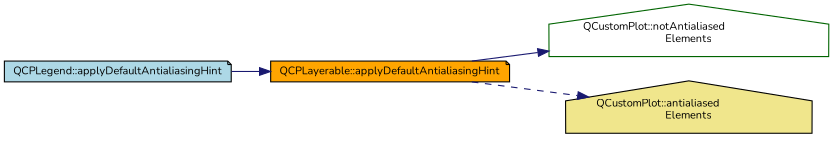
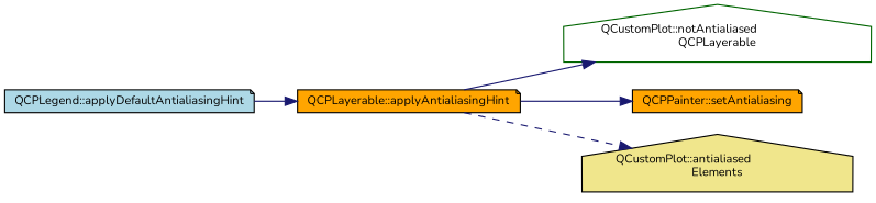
  digraph {
    fontname=Nunito
    rankdir=LR
    node [color=black fillcolor=orange fontname=Nunito fontsize=10 shape=note style=filled]
    edge [color=midnightblue fontname=Nunito fontsize=10 labelfontname=Helvetica labelfontsize=10 style=solid]
    n1 [fillcolor=lightblue fontcolor=black height=0.2 label="QCPLegend::applyDefaultAntialiasingHint" width=0.4]
-   n2 [height=0.2 label="QCPLayerable::applyDefaultAntialiasingHint" width=0.4]
-   n3 [color=darkgreen fillcolor=white height=0.2 label="QCustomPlot::notAntialiased\lElements" shape=house width=0.4]
+   n2 [height=0.2 label="QCPLayerable::applyAntialiasingHint" width=0.4]
+   n3 [color=darkgreen fillcolor=white height=0.2 label="QCustomPlot::notAntialiased\lQCPLayerable" shape=house width=0.4]
+   n4 [height=0.2 label="QCPPainter::setAntialiasing" width=0.4]
    n5 [fillcolor=khaki height=0.2 label="QCustomPlot::antialiased\lElements" shape=house width=0.4]
    n1 -> n2
    n2 -> n3
+   n2 -> n4
    n2 -> n5 [style=dashed]
  }
